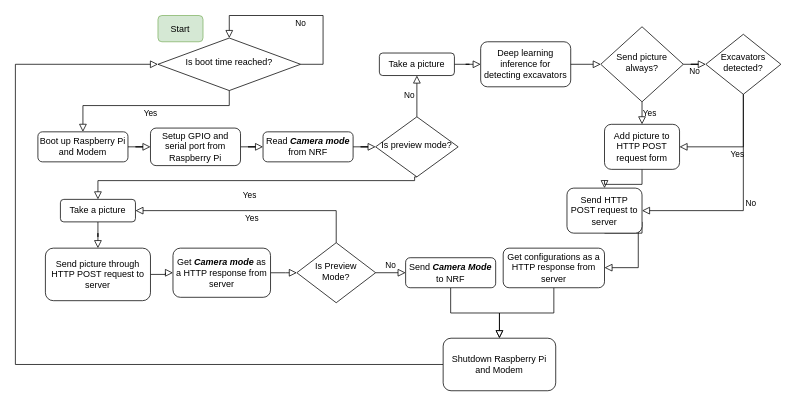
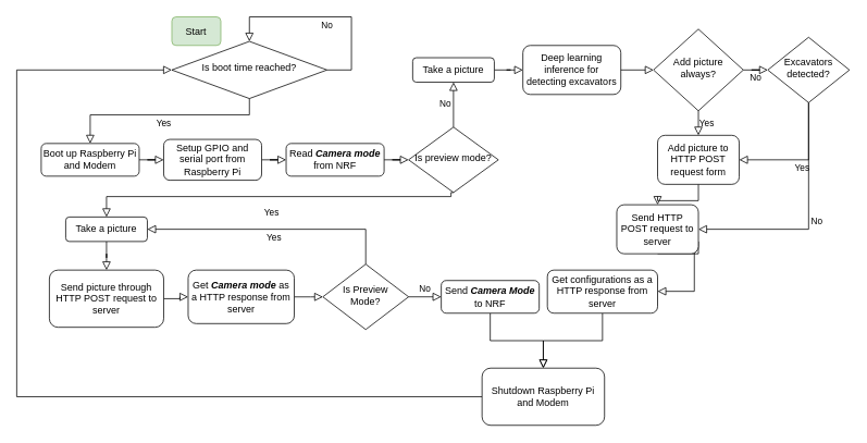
  <mxCell id="0" />
  <mxCell id="1" parent="0" />
  <mxCell id="2" value="" style="rounded=0;html=1;jettySize=auto;orthogonalLoop=1;fontSize=11;endArrow=block;endFill=0;endSize=8;strokeWidth=1;shadow=0;labelBackgroundColor=none;edgeStyle=orthogonalEdgeStyle;" parent="1" source="3" target="10" edge="1"><mxGeometry relative="1" as="geometry" /></mxCell>
  <mxCell id="3" value="Boot up Raspberry Pi and Modem" style="rounded=1;whiteSpace=wrap;html=1;fontSize=12;glass=0;strokeWidth=1;shadow=0;" parent="1" vertex="1"><mxGeometry x="50" y="175" width="120" height="40" as="geometry" /></mxCell>
  <mxCell id="4" value="Yes" style="rounded=0;html=1;jettySize=auto;orthogonalLoop=1;fontSize=11;endArrow=block;endFill=0;endSize=8;strokeWidth=1;shadow=0;labelBackgroundColor=none;edgeStyle=orthogonalEdgeStyle;entryX=0.5;entryY=0;entryDx=0;entryDy=0;exitX=0.5;exitY=1;exitDx=0;exitDy=0;" parent="1" source="6" target="35" edge="1"><mxGeometry y="20" relative="1" as="geometry"><mxPoint as="offset" /><mxPoint x="710" y="280" as="targetPoint" /><Array as="points"><mxPoint x="552" y="240" /><mxPoint x="130" y="240" /></Array></mxGeometry></mxCell>
  <mxCell id="5" value="No" style="edgeStyle=orthogonalEdgeStyle;rounded=0;html=1;jettySize=auto;orthogonalLoop=1;fontSize=11;endArrow=block;endFill=0;endSize=8;strokeWidth=1;shadow=0;labelBackgroundColor=none;" parent="1" source="6" target="33" edge="1"><mxGeometry y="10" relative="1" as="geometry"><mxPoint as="offset" /><mxPoint x="650" y="370" as="targetPoint" /></mxGeometry></mxCell>
  <mxCell id="6" value="Is preview mode?" style="rhombus;whiteSpace=wrap;html=1;shadow=0;fontFamily=Helvetica;fontSize=12;align=center;strokeWidth=1;spacing=6;spacingTop=-4;" parent="1" vertex="1"><mxGeometry x="500" y="155" width="110" height="80" as="geometry" /></mxCell>
  <mxCell id="7" style="edgeStyle=orthogonalEdgeStyle;rounded=0;orthogonalLoop=1;jettySize=auto;html=1;endArrow=block;endFill=0;endSize=8;" edge="1" parent="1" source="8" target="41"><mxGeometry relative="1" as="geometry"><mxPoint x="80" y="485" as="targetPoint" /><Array as="points"><mxPoint x="20" y="485" /><mxPoint x="20" y="85" /></Array></mxGeometry></mxCell>
  <mxCell id="8" value="Shutdown Raspberry Pi and Modem" style="rounded=1;whiteSpace=wrap;html=1;fontSize=12;glass=0;strokeWidth=1;shadow=0;" parent="1" vertex="1"><mxGeometry x="590" y="450" width="150" height="70" as="geometry" /></mxCell>
  <mxCell id="9" style="edgeStyle=orthogonalEdgeStyle;rounded=0;orthogonalLoop=1;jettySize=auto;html=1;endArrow=block;endFill=0;endSize=8;" edge="1" parent="1" source="10" target="28"><mxGeometry relative="1" as="geometry" /></mxCell>
  <mxCell id="10" value="Setup GPIO and serial port from Raspberry Pi" style="rounded=1;whiteSpace=wrap;html=1;fontSize=12;glass=0;strokeWidth=1;shadow=0;" vertex="1" parent="1"><mxGeometry x="200" y="170" width="120" height="50" as="geometry" /></mxCell>
  <mxCell id="11" value="Deep learning inference for detecting excavators" style="rounded=1;whiteSpace=wrap;html=1;fontSize=12;glass=0;strokeWidth=1;shadow=0;" vertex="1" parent="1"><mxGeometry x="640" y="55" width="120" height="60" as="geometry" /></mxCell>
- <mxCell id="12" value="Send picture always?" style="rhombus;whiteSpace=wrap;html=1;shadow=0;fontFamily=Helvetica;fontSize=12;align=center;strokeWidth=1;spacing=6;spacingTop=-4;" vertex="1" parent="1"><mxGeometry x="800" y="35" width="110" height="100" as="geometry" /></mxCell>
+ <mxCell id="12" value="Add picture always?" style="rhombus;whiteSpace=wrap;html=1;shadow=0;fontFamily=Helvetica;fontSize=12;align=center;strokeWidth=1;spacing=6;spacingTop=-4;" vertex="1" parent="1"><mxGeometry x="800" y="35" width="110" height="100" as="geometry" /></mxCell>
  <mxCell id="13" value="" style="edgeStyle=orthogonalEdgeStyle;rounded=0;html=1;jettySize=auto;orthogonalLoop=1;fontSize=11;endArrow=block;endFill=0;endSize=8;strokeWidth=1;shadow=0;labelBackgroundColor=none;exitX=1;exitY=0.5;exitDx=0;exitDy=0;entryX=0;entryY=0.5;entryDx=0;entryDy=0;" edge="1" parent="1" source="11" target="12"><mxGeometry y="10" relative="1" as="geometry"><mxPoint as="offset" /><mxPoint x="360" y="330" as="sourcePoint" /><mxPoint x="410" y="330" as="targetPoint" /></mxGeometry></mxCell>
  <mxCell id="14" value="Yes" style="edgeStyle=orthogonalEdgeStyle;rounded=0;html=1;jettySize=auto;orthogonalLoop=1;fontSize=11;endArrow=block;endFill=0;endSize=8;strokeWidth=1;shadow=0;labelBackgroundColor=none;exitX=0.5;exitY=1;exitDx=0;exitDy=0;entryX=0.5;entryY=0;entryDx=0;entryDy=0;" edge="1" parent="1" source="12" target="16"><mxGeometry y="10" relative="1" as="geometry"><mxPoint as="offset" /><mxPoint x="910" y="520" as="sourcePoint" /><mxPoint x="960" y="520" as="targetPoint" /></mxGeometry></mxCell>
  <mxCell id="15" style="edgeStyle=orthogonalEdgeStyle;rounded=0;orthogonalLoop=1;jettySize=auto;html=1;endArrow=block;endFill=0;endSize=8;" edge="1" parent="1" source="16" target="22"><mxGeometry relative="1" as="geometry" /></mxCell>
  <mxCell id="16" value="Add picture to HTTP POST request form" style="rounded=1;whiteSpace=wrap;html=1;fontSize=12;glass=0;strokeWidth=1;shadow=0;" vertex="1" parent="1"><mxGeometry x="805" y="165" width="100" height="60" as="geometry" /></mxCell>
  <mxCell id="17" value="No" style="edgeStyle=orthogonalEdgeStyle;rounded=0;html=1;jettySize=auto;orthogonalLoop=1;fontSize=11;endArrow=block;endFill=0;endSize=8;strokeWidth=1;shadow=0;labelBackgroundColor=none;entryX=0;entryY=0.5;entryDx=0;entryDy=0;" edge="1" parent="1" source="12" target="18"><mxGeometry y="10" relative="1" as="geometry"><mxPoint as="offset" /><mxPoint x="880" y="320" as="sourcePoint" /><mxPoint x="880" y="400" as="targetPoint" /></mxGeometry></mxCell>
  <mxCell id="18" value="Excavators detected?" style="rhombus;whiteSpace=wrap;html=1;shadow=0;fontFamily=Helvetica;fontSize=12;align=center;strokeWidth=1;spacing=6;spacingTop=-4;" vertex="1" parent="1"><mxGeometry x="940" y="45" width="100" height="80" as="geometry" /></mxCell>
  <mxCell id="19" value="Yes" style="edgeStyle=orthogonalEdgeStyle;rounded=0;html=1;jettySize=auto;orthogonalLoop=1;fontSize=11;endArrow=block;endFill=0;endSize=8;strokeWidth=1;shadow=0;labelBackgroundColor=none;exitX=0.5;exitY=1;exitDx=0;exitDy=0;entryX=1;entryY=0.5;entryDx=0;entryDy=0;" edge="1" parent="1" source="18" target="16"><mxGeometry y="10" relative="1" as="geometry"><mxPoint as="offset" /><mxPoint x="1059.71" y="500" as="sourcePoint" /><mxPoint x="1059.71" y="580" as="targetPoint" /></mxGeometry></mxCell>
  <mxCell id="20" value="No" style="edgeStyle=orthogonalEdgeStyle;rounded=0;html=1;jettySize=auto;orthogonalLoop=1;fontSize=11;endArrow=block;endFill=0;endSize=8;strokeWidth=1;shadow=0;labelBackgroundColor=none;" edge="1" parent="1" source="18" target="22"><mxGeometry y="10" relative="1" as="geometry"><mxPoint as="offset" /><mxPoint x="1130" y="429.94" as="sourcePoint" /><mxPoint x="1130" y="710" as="targetPoint" /><Array as="points"><mxPoint x="990" y="280" /></Array></mxGeometry></mxCell>
  <mxCell id="21" style="edgeStyle=orthogonalEdgeStyle;rounded=0;orthogonalLoop=1;jettySize=auto;html=1;endArrow=block;endFill=0;endSize=8;exitX=0.5;exitY=1;exitDx=0;exitDy=0;" edge="1" parent="1" source="22" target="24"><mxGeometry relative="1" as="geometry"><Array as="points"><mxPoint x="855" y="295" /><mxPoint x="850" y="295" /><mxPoint x="850" y="356" /></Array></mxGeometry></mxCell>
  <mxCell id="22" value="Send HTTP POST request to server" style="rounded=1;whiteSpace=wrap;html=1;fontSize=12;glass=0;strokeWidth=1;shadow=0;" vertex="1" parent="1"><mxGeometry x="755" y="250" width="100" height="60" as="geometry" /></mxCell>
  <mxCell id="23" style="edgeStyle=orthogonalEdgeStyle;rounded=0;orthogonalLoop=1;jettySize=auto;html=1;endArrow=block;endFill=0;endSize=8;" edge="1" parent="1" source="24" target="8"><mxGeometry relative="1" as="geometry" /></mxCell>
  <mxCell id="24" value="Get configurations as a HTTP response from server" style="rounded=1;whiteSpace=wrap;html=1;fontSize=12;glass=0;strokeWidth=1;shadow=0;" vertex="1" parent="1"><mxGeometry x="670" y="330" width="135" height="52.75" as="geometry" /></mxCell>
  <mxCell id="25" style="edgeStyle=orthogonalEdgeStyle;rounded=0;orthogonalLoop=1;jettySize=auto;html=1;endArrow=block;endFill=0;endSize=8;" edge="1" parent="1" source="26" target="30"><mxGeometry relative="1" as="geometry" /></mxCell>
  <mxCell id="26" value="Send picture through HTTP POST request to server" style="rounded=1;whiteSpace=wrap;html=1;fontSize=12;glass=0;strokeWidth=1;shadow=0;" vertex="1" parent="1"><mxGeometry x="60" y="330" width="140" height="70" as="geometry" /></mxCell>
  <mxCell id="27" style="edgeStyle=orthogonalEdgeStyle;rounded=0;orthogonalLoop=1;jettySize=auto;html=1;endArrow=block;endFill=0;endSize=8;" edge="1" parent="1" source="28" target="6"><mxGeometry relative="1" as="geometry"><mxPoint x="550" y="310" as="targetPoint" /></mxGeometry></mxCell>
  <mxCell id="28" value="Read &lt;i&gt;&lt;b&gt;Camera mode&lt;/b&gt;&lt;/i&gt; from NRF" style="rounded=1;whiteSpace=wrap;html=1;fontSize=12;glass=0;strokeWidth=1;shadow=0;" vertex="1" parent="1"><mxGeometry x="350" y="175" width="120" height="40" as="geometry" /></mxCell>
  <mxCell id="29" style="edgeStyle=orthogonalEdgeStyle;rounded=0;orthogonalLoop=1;jettySize=auto;html=1;endArrow=block;endFill=0;endSize=8;" edge="1" parent="1" source="30" target="31"><mxGeometry relative="1" as="geometry" /></mxCell>
  <mxCell id="30" value="Get &lt;b&gt;&lt;i&gt;Camera mode&lt;/i&gt;&lt;/b&gt; as a HTTP response from server" style="rounded=1;whiteSpace=wrap;html=1;fontSize=12;glass=0;strokeWidth=1;shadow=0;" vertex="1" parent="1"><mxGeometry x="230" y="330" width="130" height="65.5" as="geometry" /></mxCell>
  <mxCell id="31" value="Is Preview Mode?" style="rhombus;whiteSpace=wrap;html=1;shadow=0;fontFamily=Helvetica;fontSize=12;align=center;strokeWidth=1;spacing=6;spacingTop=-4;" vertex="1" parent="1"><mxGeometry x="395" y="322.75" width="105" height="80" as="geometry" /></mxCell>
  <mxCell id="32" style="edgeStyle=orthogonalEdgeStyle;rounded=0;orthogonalLoop=1;jettySize=auto;html=1;endArrow=block;endFill=0;endSize=8;" edge="1" parent="1" source="33" target="11"><mxGeometry relative="1" as="geometry" /></mxCell>
  <mxCell id="33" value="Take a picture" style="rounded=1;whiteSpace=wrap;html=1;fontSize=12;glass=0;strokeWidth=1;shadow=0;" vertex="1" parent="1"><mxGeometry x="505" y="70" width="100" height="30" as="geometry" /></mxCell>
  <mxCell id="34" style="edgeStyle=orthogonalEdgeStyle;rounded=0;orthogonalLoop=1;jettySize=auto;html=1;entryX=0.5;entryY=0;entryDx=0;entryDy=0;endArrow=block;endFill=0;endSize=8;" edge="1" parent="1" source="35" target="26"><mxGeometry relative="1" as="geometry" /></mxCell>
  <mxCell id="35" value="Take a picture" style="rounded=1;whiteSpace=wrap;html=1;fontSize=12;glass=0;strokeWidth=1;shadow=0;" vertex="1" parent="1"><mxGeometry x="80" y="265" width="100" height="30" as="geometry" /></mxCell>
  <mxCell id="36" value="Yes" style="edgeStyle=orthogonalEdgeStyle;rounded=0;html=1;jettySize=auto;orthogonalLoop=1;fontSize=11;endArrow=block;endFill=0;endSize=8;strokeWidth=1;shadow=0;labelBackgroundColor=none;exitX=0.5;exitY=0;exitDx=0;exitDy=0;" edge="1" parent="1" source="31" target="35"><mxGeometry y="10" relative="1" as="geometry"><mxPoint as="offset" /><mxPoint x="448" y="320" as="sourcePoint" /><mxPoint x="370" y="640" as="targetPoint" /><Array as="points"><mxPoint x="448" y="280" /></Array></mxGeometry></mxCell>
  <mxCell id="37" style="edgeStyle=orthogonalEdgeStyle;rounded=0;orthogonalLoop=1;jettySize=auto;html=1;endArrow=block;endFill=0;endSize=8;" edge="1" parent="1" source="38" target="8"><mxGeometry relative="1" as="geometry" /></mxCell>
  <mxCell id="38" value="Send &lt;i&gt;&lt;b&gt;Camera Mode&lt;/b&gt;&lt;/i&gt; to NRF" style="rounded=1;whiteSpace=wrap;html=1;fontSize=12;glass=0;strokeWidth=1;shadow=0;" vertex="1" parent="1"><mxGeometry x="540" y="342.75" width="120" height="40" as="geometry" /></mxCell>
  <mxCell id="39" value="No" style="edgeStyle=orthogonalEdgeStyle;rounded=0;html=1;jettySize=auto;orthogonalLoop=1;fontSize=11;endArrow=block;endFill=0;endSize=8;strokeWidth=1;shadow=0;labelBackgroundColor=none;" edge="1" parent="1" source="31" target="38"><mxGeometry y="10" relative="1" as="geometry"><mxPoint as="offset" /><mxPoint x="360.003" y="420.006" as="sourcePoint" /><mxPoint x="395.01" y="420" as="targetPoint" /></mxGeometry></mxCell>
  <mxCell id="40" value="Start" style="rounded=1;whiteSpace=wrap;html=1;fillColor=#d5e8d4;strokeColor=#82b366;" vertex="1" parent="1"><mxGeometry x="210" y="20" width="60" height="35" as="geometry" /></mxCell>
  <mxCell id="41" value="Is boot time reached?" style="rhombus;whiteSpace=wrap;html=1;shadow=0;fontFamily=Helvetica;fontSize=12;align=center;strokeWidth=1;spacing=6;spacingTop=-4;" vertex="1" parent="1"><mxGeometry x="210" y="50" width="190" height="70" as="geometry" /></mxCell>
  <mxCell id="42" value="Yes" style="edgeStyle=orthogonalEdgeStyle;rounded=0;html=1;jettySize=auto;orthogonalLoop=1;fontSize=11;endArrow=block;endFill=0;endSize=8;strokeWidth=1;shadow=0;labelBackgroundColor=none;exitX=0.5;exitY=1;exitDx=0;exitDy=0;" edge="1" parent="1" source="41" target="3"><mxGeometry y="10" relative="1" as="geometry"><mxPoint as="offset" /><mxPoint x="597.5" y="42.75" as="sourcePoint" /><mxPoint x="330" y="0" as="targetPoint" /><Array as="points"><mxPoint x="305" y="140" /><mxPoint x="110" y="140" /></Array></mxGeometry></mxCell>
  <mxCell id="43" value="No" style="edgeStyle=orthogonalEdgeStyle;rounded=0;html=1;jettySize=auto;orthogonalLoop=1;fontSize=11;endArrow=block;endFill=0;endSize=8;strokeWidth=1;shadow=0;labelBackgroundColor=none;exitX=1;exitY=0.5;exitDx=0;exitDy=0;" edge="1" parent="1" source="41" target="41"><mxGeometry y="10" relative="1" as="geometry"><mxPoint as="offset" /><mxPoint x="594.926" y="-200.001" as="sourcePoint" /><mxPoint x="460" y="34.94" as="targetPoint" /><Array as="points"><mxPoint x="430" y="85" /><mxPoint x="430" y="20" /><mxPoint x="305" y="20" /></Array></mxGeometry></mxCell>
